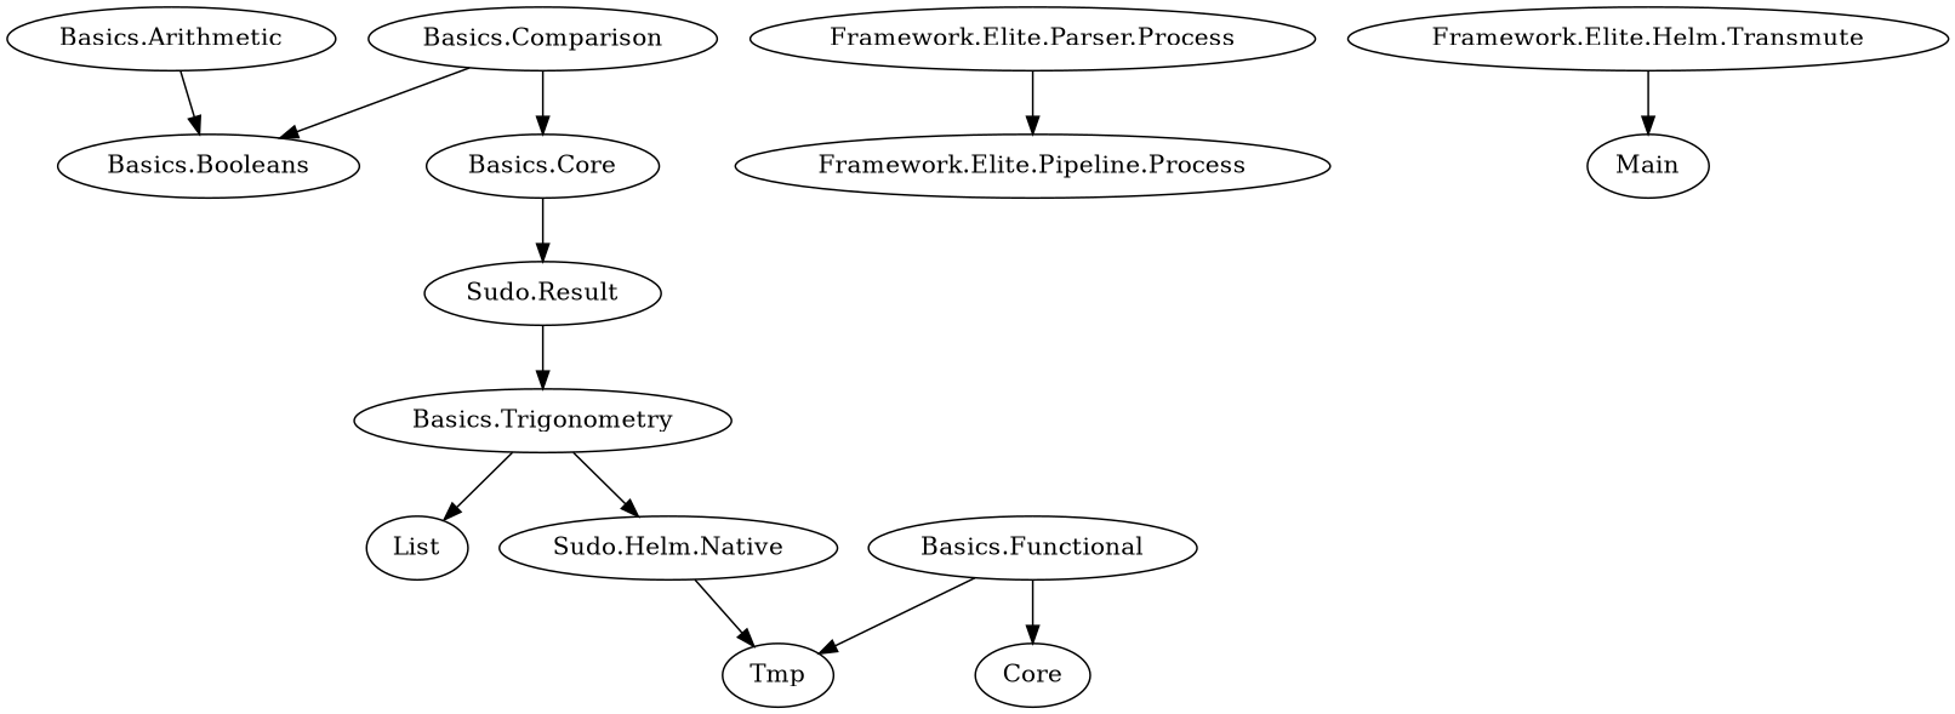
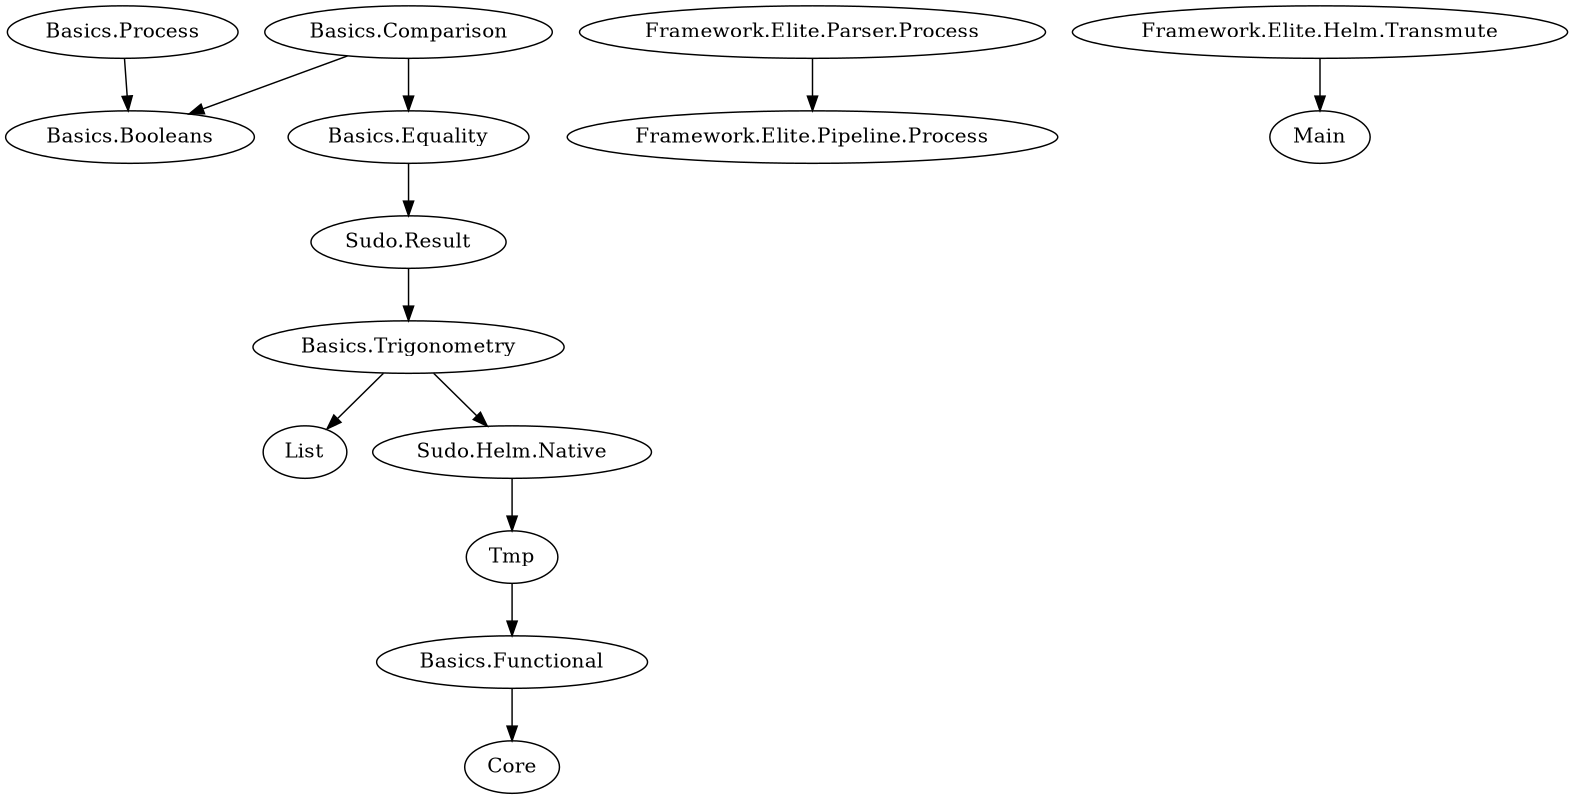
  digraph {
-   "Basics.Arithmetic"
+   "Basics.Arithmetic" [label="Basics.Process"]
    "Basics.Booleans"
    "Basics.Comparison"
-   "Basics.Equality" [label="Basics.Core"]
+   "Basics.Equality"
    n5 [label="Sudo.Result"]
    "Basics.Trigonometry"
    "Basics.Functional"
    Core
    List
    "Sudo.Helm.Native"
    "Framework.Elite.Parser.Process"
    "Framework.Elite.Pipeline.Process"
    n13 [label="Framework.Elite.Helm.Transmute"]
    Main
    Tmp
    "Basics.Arithmetic" -> "Basics.Booleans"
    "Basics.Comparison" -> "Basics.Booleans"
    "Basics.Comparison" -> "Basics.Equality"
    "Basics.Equality" -> n5
    n5 -> "Basics.Trigonometry"
    "Basics.Trigonometry" -> List
    "Basics.Trigonometry" -> "Sudo.Helm.Native"
    "Basics.Functional" -> Core
    "Sudo.Helm.Native" -> Tmp
    "Framework.Elite.Parser.Process" -> "Framework.Elite.Pipeline.Process"
    n13 -> Main
-   "Basics.Functional" -> Tmp
+   Tmp -> "Basics.Functional"
  }
